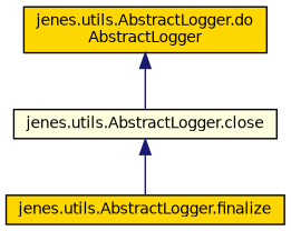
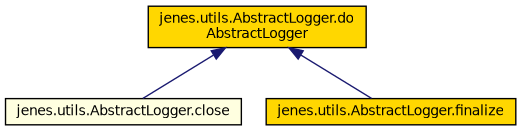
  digraph {
    rankdir=TB
    node [color=black fillcolor=gold fontname=Helvetica fontsize=10 shape=record style=filled]
    edge [color=midnightblue dir=back fontname=Helvetica fontsize=10 labelfontname=Helvetica labelfontsize=10 style=solid]
    n1 [fontcolor=black height=0.2 label="jenes.utils.AbstractLogger.do\lAbstractLogger" width=0.4]
    n2 [fillcolor=lightyellow height=0.2 label="jenes.utils.AbstractLogger.close" width=0.4]
    n3 [height=0.2 label="jenes.utils.AbstractLogger.finalize" width=0.4]
    n1 -> n2
-   n2 -> n3
+   n1 -> n3
  }
